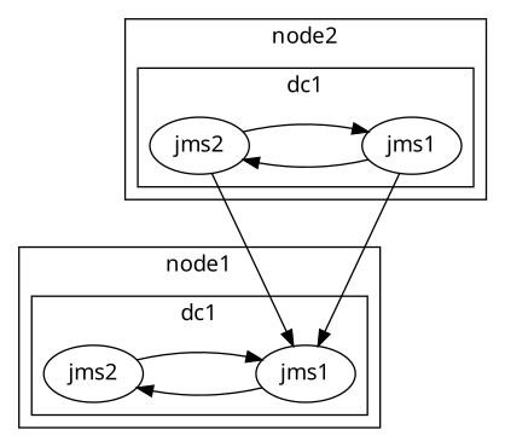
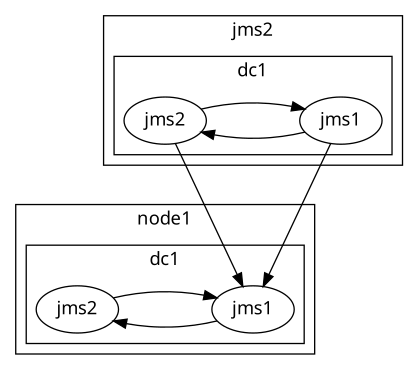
  digraph {
    concentrate=true
    fontname=Verdana
    nodesep=1.0
    ranksep="1.5 equally"
    splines=true
    node [fontname=verdana]
    n1 [label=jms1]
    n2 [label=jms2]
    n3 [label=jms1]
    n4 [label=jms2]
    subgraph cluster_1 {
      label=node1
      subgraph cluster_2 {
        label=dc1
        subgraph sub_3 {
          label=dc1
          rank=same
          n1
          n2
        }
      }
    }
    subgraph cluster_4 {
-     label=node2
+     label=jms2
      subgraph cluster_5 {
        label=dc1
        subgraph sub_6 {
          label=dc1
          rank=same
          n3
          n4
        }
      }
    }
    n1 -> n2
    n2 -> n1
    n3 -> n1
    n3 -> n4
    n4 -> n1
    n4 -> n3
  }
